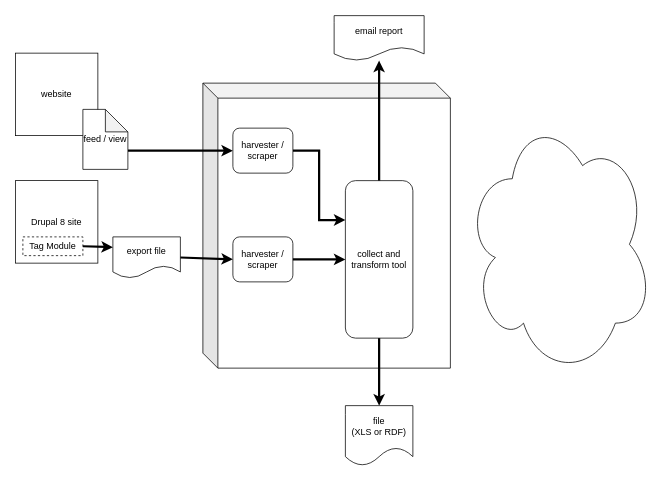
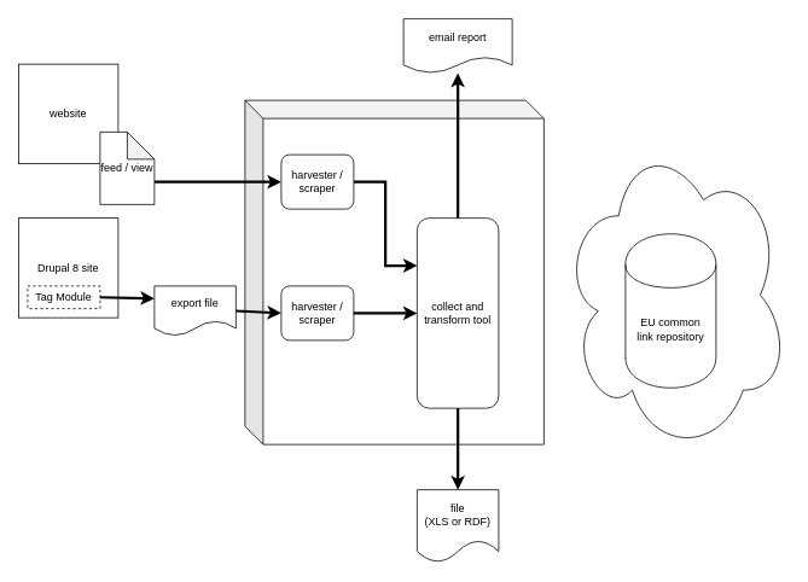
  <mxCell id="0" />
  <mxCell id="1" parent="0" />
  <mxCell id="2" value="" style="ellipse;shape=cloud;whiteSpace=wrap;html=1;" vertex="1" parent="1"><mxGeometry x="620" y="150" width="250" height="350" as="geometry" /></mxCell>
  <mxCell id="3" value="" style="shape=cube;whiteSpace=wrap;html=1;boundedLbl=1;backgroundOutline=1;darkOpacity=0.05;darkOpacity2=0.1;" vertex="1" parent="1"><mxGeometry x="270" y="110" width="330" height="380" as="geometry" /></mxCell>
  <mxCell id="4" value="Drupal 8 site" style="whiteSpace=wrap;html=1;aspect=fixed;" parent="1" vertex="1"><mxGeometry x="20" y="240" width="110" height="110" as="geometry" /></mxCell>
  <mxCell id="5" value="website" style="whiteSpace=wrap;html=1;aspect=fixed;" parent="1" vertex="1"><mxGeometry x="20" y="70" width="110" height="110" as="geometry" /></mxCell>
  <mxCell id="6" style="edgeStyle=orthogonalEdgeStyle;rounded=0;orthogonalLoop=1;jettySize=auto;html=1;exitX=0;exitY=0;exitDx=60;exitDy=55;exitPerimeter=0;entryX=0;entryY=0.5;entryDx=0;entryDy=0;strokeWidth=3;" parent="1" source="7" target="10" edge="1"><mxGeometry relative="1" as="geometry" /></mxCell>
  <mxCell id="7" value="feed / view" style="shape=note;whiteSpace=wrap;html=1;backgroundOutline=1;darkOpacity=0.05;" parent="1" vertex="1"><mxGeometry x="110" y="145" width="60" height="80" as="geometry" /></mxCell>
+ <mxCell id="8" value="EU common &lt;br&gt;link repository" style="shape=cylinder;whiteSpace=wrap;html=1;boundedLbl=1;backgroundOutline=1;" parent="1" vertex="1"><mxGeometry x="690" y="257.5" width="100" height="170" as="geometry" /></mxCell>
  <mxCell id="9" style="edgeStyle=orthogonalEdgeStyle;rounded=0;orthogonalLoop=1;jettySize=auto;html=1;exitX=1;exitY=0.5;exitDx=0;exitDy=0;entryX=0;entryY=0.25;entryDx=0;entryDy=0;strokeWidth=3;" parent="1" source="10" target="12" edge="1"><mxGeometry relative="1" as="geometry" /></mxCell>
  <mxCell id="10" value="harvester / scraper" style="rounded=1;whiteSpace=wrap;html=1;" parent="1" vertex="1"><mxGeometry x="310" y="170" width="80" height="60" as="geometry" /></mxCell>
  <mxCell id="11" value="harvester / scraper" style="rounded=1;whiteSpace=wrap;html=1;" parent="1" vertex="1"><mxGeometry x="310" y="315" width="80" height="60" as="geometry" /></mxCell>
  <mxCell id="12" value="collect and transform tool" style="rounded=1;whiteSpace=wrap;html=1;" parent="1" vertex="1"><mxGeometry x="460" y="240" width="90" height="210" as="geometry" /></mxCell>
  <mxCell id="13" style="edgeStyle=orthogonalEdgeStyle;rounded=0;orthogonalLoop=1;jettySize=auto;html=1;exitX=1;exitY=0.5;exitDx=0;exitDy=0;entryX=0;entryY=0.5;entryDx=0;entryDy=0;strokeWidth=3;" parent="1" source="11" target="12" edge="1"><mxGeometry relative="1" as="geometry"><mxPoint x="410" y="235" as="sourcePoint" /><mxPoint x="470" y="210" as="targetPoint" /></mxGeometry></mxCell>
  <mxCell id="14" style="edgeStyle=orthogonalEdgeStyle;rounded=0;orthogonalLoop=1;jettySize=auto;html=1;exitX=0.5;exitY=1;exitDx=0;exitDy=0;strokeWidth=3;" parent="1" source="12" target="15" edge="1"><mxGeometry relative="1" as="geometry"><mxPoint x="410" y="330" as="sourcePoint" /><mxPoint x="610" y="390" as="targetPoint" /></mxGeometry></mxCell>
  <mxCell id="15" value="file &lt;br&gt;(XLS or RDF)" style="shape=document;whiteSpace=wrap;html=1;boundedLbl=1;" parent="1" vertex="1"><mxGeometry x="460" y="540" width="90" height="80" as="geometry" /></mxCell>
- <mxCell id="16" value="export file" style="shape=document;whiteSpace=wrap;html=1;boundedLbl=1;" parent="1" vertex="1"><mxGeometry x="150" y="315" width="90" height="55" as="geometry" /></mxCell>
+ <mxCell id="16" value="export file" style="shape=document;whiteSpace=wrap;html=1;boundedLbl=1;" parent="1" vertex="1"><mxGeometry x="170" y="315" width="90" height="55" as="geometry" /></mxCell>
  <mxCell id="17" value="" style="endArrow=classic;html=1;strokeWidth=3;exitX=1;exitY=0.5;exitDx=0;exitDy=0;entryX=0;entryY=0.5;entryDx=0;entryDy=0;" parent="1" source="16" target="11" edge="1"><mxGeometry width="50" height="50" relative="1" as="geometry"><mxPoint x="250" y="345" as="sourcePoint" /><mxPoint x="510" y="310" as="targetPoint" /></mxGeometry></mxCell>
  <mxCell id="18" value="Tag Module" style="rounded=0;whiteSpace=wrap;html=1;dashed=1;" vertex="1" parent="1"><mxGeometry x="30" y="315" width="80" height="25" as="geometry" /></mxCell>
  <mxCell id="19" value="" style="endArrow=classic;html=1;strokeWidth=3;exitX=1;exitY=0.5;exitDx=0;exitDy=0;entryX=0;entryY=0.25;entryDx=0;entryDy=0;" edge="1" parent="1" source="18" target="16"><mxGeometry width="50" height="50" relative="1" as="geometry"><mxPoint x="250" y="355" as="sourcePoint" /><mxPoint x="320" y="355" as="targetPoint" /></mxGeometry></mxCell>
  <mxCell id="20" value="" style="endArrow=classic;html=1;strokeWidth=3;exitX=0.5;exitY=0;exitDx=0;exitDy=0;" edge="1" parent="1" source="12" target="21"><mxGeometry width="50" height="50" relative="1" as="geometry"><mxPoint x="560" y="355" as="sourcePoint" /><mxPoint x="505" y="60" as="targetPoint" /></mxGeometry></mxCell>
  <mxCell id="21" value="email report" style="shape=document;whiteSpace=wrap;html=1;boundedLbl=1;" vertex="1" parent="1"><mxGeometry x="445" y="20" width="120" height="60" as="geometry" /></mxCell>
